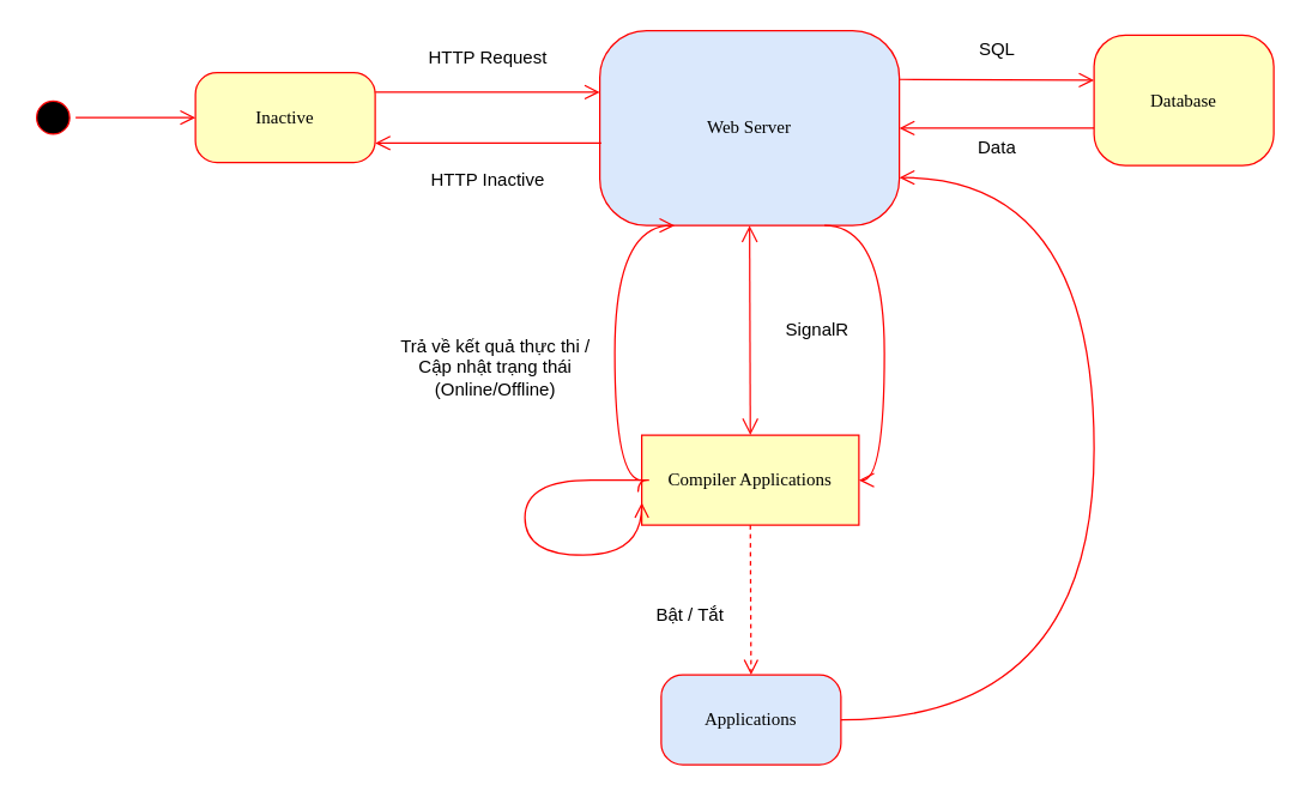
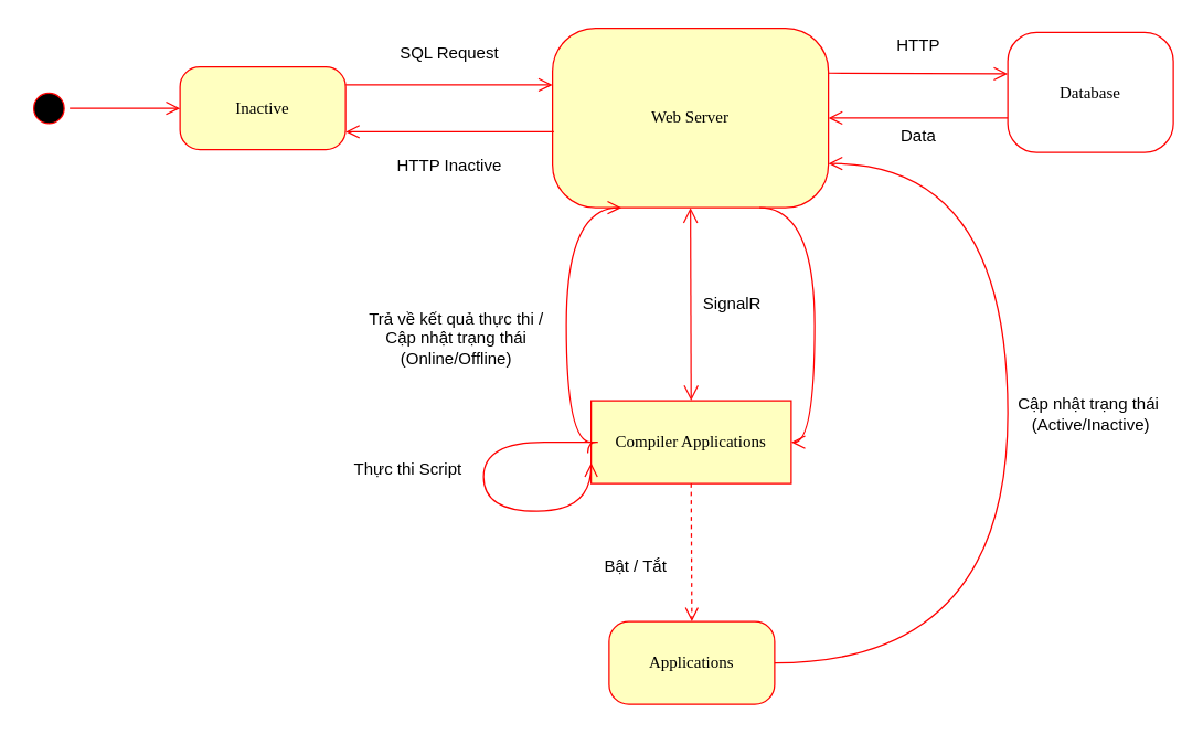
  <mxCell id="0" />
  <mxCell id="1" parent="0" />
  <mxCell id="2" value="" style="ellipse;html=1;shape=startState;fillColor=#000000;strokeColor=#ff0000;rounded=1;shadow=0;comic=0;labelBackgroundColor=none;fontFamily=Verdana;fontSize=12;fontColor=#000000;align=center;direction=south;" parent="1" vertex="1"><mxGeometry x="20" y="63" width="30" height="30" as="geometry" /></mxCell>
  <mxCell id="3" value="Compiler Applications" style="whiteSpace=wrap;html=1;arcSize=24;fillColor=#ffffc0;strokeColor=#ff0000;shadow=0;comic=0;labelBackgroundColor=none;fontFamily=Verdana;fontSize=12;fontColor=#000000;align=center;rounded=0;" parent="1" vertex="1"><mxGeometry x="428" y="290" width="145" height="60" as="geometry" /></mxCell>
  <mxCell id="4" value="Inactive" style="rounded=1;whiteSpace=wrap;html=1;arcSize=24;fillColor=#ffffc0;strokeColor=#ff0000;shadow=0;comic=0;labelBackgroundColor=none;fontFamily=Verdana;fontSize=12;fontColor=#000000;align=center;" parent="1" vertex="1"><mxGeometry x="130" y="48" width="120" height="60" as="geometry" /></mxCell>
- <mxCell id="5" value="Web Server&lt;br&gt;" style="rounded=1;whiteSpace=wrap;html=1;arcSize=24;fillColor=#dae8fc;strokeColor=#ff0000;shadow=0;comic=0;labelBackgroundColor=none;fontFamily=Verdana;fontSize=12;fontColor=#000000;align=center;" parent="1" vertex="1"><mxGeometry x="400" y="20" width="200" height="130" as="geometry" /></mxCell>
- <mxCell id="6" value="Database" style="rounded=1;whiteSpace=wrap;html=1;arcSize=24;fillColor=#ffffc0;strokeColor=#ff0000;shadow=0;comic=0;labelBackgroundColor=none;fontFamily=Verdana;fontSize=12;fontColor=#000000;align=center;" parent="1" vertex="1"><mxGeometry x="730" y="23" width="120" height="87" as="geometry" /></mxCell>
+ <mxCell id="5" value="Web Server&lt;br&gt;" style="rounded=1;whiteSpace=wrap;html=1;arcSize=24;fillColor=#ffffc0;strokeColor=#ff0000;shadow=0;comic=0;labelBackgroundColor=none;fontFamily=Verdana;fontSize=12;fontColor=#000000;align=center;" parent="1" vertex="1"><mxGeometry x="400" y="20" width="200" height="130" as="geometry" /></mxCell>
+ <mxCell id="6" value="Database" style="rounded=1;whiteSpace=wrap;html=1;arcSize=24;fillColor=#ffffff;strokeColor=#ff0000;shadow=0;comic=0;labelBackgroundColor=none;fontFamily=Verdana;fontSize=12;fontColor=#000000;align=center;" parent="1" vertex="1"><mxGeometry x="730" y="23" width="120" height="87" as="geometry" /></mxCell>
  <mxCell id="7" style="edgeStyle=orthogonalEdgeStyle;html=1;labelBackgroundColor=none;endArrow=open;endSize=8;strokeColor=#ff0000;fontFamily=Verdana;fontSize=12;align=left;" parent="1" source="2" target="4" edge="1"><mxGeometry relative="1" as="geometry" /></mxCell>
- <mxCell id="8" value="Applications" style="rounded=1;whiteSpace=wrap;html=1;arcSize=24;fillColor=#dae8fc;strokeColor=#ff0000;shadow=0;comic=0;labelBackgroundColor=none;fontFamily=Verdana;fontSize=12;fontColor=#000000;align=center;" parent="1" vertex="1"><mxGeometry x="441" y="450" width="120" height="60" as="geometry" /></mxCell>
+ <mxCell id="8" value="Applications" style="rounded=1;whiteSpace=wrap;html=1;arcSize=24;fillColor=#ffffc0;strokeColor=#ff0000;shadow=0;comic=0;labelBackgroundColor=none;fontFamily=Verdana;fontSize=12;fontColor=#000000;align=center;" parent="1" vertex="1"><mxGeometry x="441" y="450" width="120" height="60" as="geometry" /></mxCell>
  <mxCell id="9" style="html=1;labelBackgroundColor=none;endArrow=open;endSize=8;strokeColor=#ff0000;fontFamily=Verdana;fontSize=12;align=left;" parent="1" edge="1"><mxGeometry relative="1" as="geometry"><mxPoint x="401" y="95" as="sourcePoint" /><mxPoint x="250" y="95" as="targetPoint" /></mxGeometry></mxCell>
- <mxCell id="10" value="HTTP Request" style="text;html=1;align=center;verticalAlign=middle;resizable=0;points=[];autosize=1;strokeColor=none;" parent="1" vertex="1"><mxGeometry x="280" y="28" width="90" height="20" as="geometry" /></mxCell>
+ <mxCell id="10" value="SQL Request" style="text;html=1;align=center;verticalAlign=middle;resizable=0;points=[];autosize=1;strokeColor=none;" parent="1" vertex="1"><mxGeometry x="280" y="28" width="90" height="20" as="geometry" /></mxCell>
  <mxCell id="11" style="html=1;labelBackgroundColor=none;endArrow=open;endSize=8;strokeColor=#ff0000;fontFamily=Verdana;fontSize=12;align=left;exitX=1;exitY=0.75;exitDx=0;exitDy=0;" parent="1" edge="1"><mxGeometry relative="1" as="geometry"><mxPoint x="250" y="61" as="sourcePoint" /><mxPoint x="400" y="61" as="targetPoint" /></mxGeometry></mxCell>
  <mxCell id="12" value="HTTP Inactive" style="text;html=1;align=center;verticalAlign=middle;resizable=0;points=[];autosize=1;strokeColor=none;" parent="1" vertex="1"><mxGeometry x="275" y="110" width="100" height="20" as="geometry" /></mxCell>
  <mxCell id="13" style="html=1;labelBackgroundColor=none;endArrow=open;endSize=8;strokeColor=#ff0000;fontFamily=Verdana;fontSize=12;align=left;exitX=1;exitY=0.25;exitDx=0;exitDy=0;" parent="1" source="5" edge="1"><mxGeometry relative="1" as="geometry"><mxPoint x="710" y="190" as="sourcePoint" /><mxPoint x="730" y="53" as="targetPoint" /></mxGeometry></mxCell>
- <mxCell id="14" value="SQL" style="text;html=1;align=center;verticalAlign=middle;resizable=0;points=[];autosize=1;strokeColor=none;" parent="1" vertex="1"><mxGeometry x="645" y="23" width="40" height="20" as="geometry" /></mxCell>
+ <mxCell id="14" value="HTTP" style="text;html=1;align=center;verticalAlign=middle;resizable=0;points=[];autosize=1;strokeColor=none;" parent="1" vertex="1"><mxGeometry x="645" y="23" width="40" height="20" as="geometry" /></mxCell>
  <mxCell id="15" style="html=1;labelBackgroundColor=none;endArrow=open;endSize=8;strokeColor=#ff0000;fontFamily=Verdana;fontSize=12;align=left;entryX=1;entryY=0.5;entryDx=0;entryDy=0;" parent="1" target="5" edge="1"><mxGeometry relative="1" as="geometry"><mxPoint x="730" y="85" as="sourcePoint" /><mxPoint x="740" y="63" as="targetPoint" /></mxGeometry></mxCell>
  <mxCell id="16" value="Data" style="text;html=1;align=center;verticalAlign=middle;resizable=0;points=[];autosize=1;strokeColor=none;" parent="1" vertex="1"><mxGeometry x="645" y="88" width="40" height="20" as="geometry" /></mxCell>
  <mxCell id="17" value="" style="endArrow=open;startArrow=open;html=1;strokeColor=#FF0D0D;startFill=0;endFill=0;targetPerimeterSpacing=0;endSize=9;startSize=9;entryX=0.5;entryY=1;entryDx=0;entryDy=0;exitX=0.5;exitY=0;exitDx=0;exitDy=0;" parent="1" source="3" target="5" edge="1"><mxGeometry width="50" height="50" relative="1" as="geometry"><mxPoint x="810" y="270" as="sourcePoint" /><mxPoint x="860" y="220" as="targetPoint" /></mxGeometry></mxCell>
- <mxCell id="18" value="SignalR" style="text;html=1;align=center;verticalAlign=middle;resizable=0;points=[];autosize=1;strokeColor=none;" parent="1" vertex="1"><mxGeometry x="515" y="210" width="60" height="20" as="geometry" /></mxCell>
+ <mxCell id="18" value="SignalR" style="text;html=1;align=center;verticalAlign=middle;resizable=0;points=[];autosize=1;strokeColor=none;" parent="1" vertex="1"><mxGeometry x="500" y="210" width="60" height="20" as="geometry" /></mxCell>
  <mxCell id="19" style="html=1;labelBackgroundColor=none;endArrow=open;endSize=8;strokeColor=#ff0000;fontFamily=Verdana;fontSize=12;align=left;edgeStyle=orthogonalEdgeStyle;curved=1;entryX=1;entryY=0.5;entryDx=0;entryDy=0;exitX=0.75;exitY=1;exitDx=0;exitDy=0;" parent="1" source="5" target="3" edge="1"><mxGeometry relative="1" as="geometry"><mxPoint x="881" y="219.5" as="sourcePoint" /><mxPoint x="730" y="219.5" as="targetPoint" /><Array as="points"><mxPoint x="590" y="150" /><mxPoint x="590" y="320" /></Array></mxGeometry></mxCell>
  <mxCell id="20" style="html=1;labelBackgroundColor=none;endArrow=open;endSize=8;strokeColor=#ff0000;fontFamily=Verdana;fontSize=12;align=left;edgeStyle=orthogonalEdgeStyle;curved=1;entryX=0.25;entryY=1;entryDx=0;entryDy=0;exitX=0;exitY=0.5;exitDx=0;exitDy=0;" parent="1" source="3" target="5" edge="1"><mxGeometry relative="1" as="geometry"><mxPoint x="560" y="160" as="sourcePoint" /><mxPoint x="570" y="330" as="targetPoint" /><Array as="points"><mxPoint x="410" y="320" /><mxPoint x="410" y="150" /></Array></mxGeometry></mxCell>
  <mxCell id="21" value="Trả về kết quả thực thi / &lt;br&gt;Cập nhật trạng thái&lt;br&gt;(Online/Offline)" style="text;html=1;align=center;verticalAlign=middle;resizable=0;points=[];autosize=1;strokeColor=none;" parent="1" vertex="1"><mxGeometry x="260" y="220" width="140" height="50" as="geometry" /></mxCell>
  <mxCell id="22" style="html=1;labelBackgroundColor=none;endArrow=open;endSize=8;strokeColor=#ff0000;fontFamily=Verdana;fontSize=12;align=left;edgeStyle=orthogonalEdgeStyle;curved=1;entryX=0;entryY=0.75;entryDx=0;entryDy=0;exitX=-0.017;exitY=0.633;exitDx=0;exitDy=0;exitPerimeter=0;" parent="1" source="3" target="3" edge="1"><mxGeometry relative="1" as="geometry"><mxPoint x="20" y="460" as="sourcePoint" /><mxPoint x="30" y="290" as="targetPoint" /><Array as="points"><mxPoint x="438" y="320" /><mxPoint x="350" y="320" /><mxPoint x="350" y="370" /><mxPoint x="440" y="370" /></Array></mxGeometry></mxCell>
+ <mxCell id="23" value="Thực thi Script" style="text;html=1;align=center;verticalAlign=middle;resizable=0;points=[];autosize=1;strokeColor=none;" parent="1" vertex="1"><mxGeometry x="250" y="330" width="90" height="20" as="geometry" /></mxCell>
  <mxCell id="24" style="html=1;labelBackgroundColor=none;endArrow=open;endSize=8;strokeColor=#ff0000;fontFamily=Verdana;fontSize=12;align=left;entryX=0.5;entryY=0;entryDx=0;entryDy=0;exitX=0.5;exitY=1;exitDx=0;exitDy=0;dashed=1;" parent="1" source="3" target="8" edge="1"><mxGeometry relative="1" as="geometry"><mxPoint x="901" y="420" as="sourcePoint" /><mxPoint x="750" y="420" as="targetPoint" /></mxGeometry></mxCell>
  <mxCell id="25" value="Bật / Tắt" style="text;html=1;align=center;verticalAlign=middle;resizable=0;points=[];autosize=1;strokeColor=none;" parent="1" vertex="1"><mxGeometry x="430" y="400" width="60" height="20" as="geometry" /></mxCell>
  <mxCell id="26" style="html=1;labelBackgroundColor=none;endArrow=open;endSize=8;strokeColor=#ff0000;fontFamily=Verdana;fontSize=12;align=left;edgeStyle=orthogonalEdgeStyle;curved=1;exitX=1;exitY=0.5;exitDx=0;exitDy=0;" parent="1" source="8" edge="1"><mxGeometry relative="1" as="geometry"><mxPoint x="940" y="330" as="sourcePoint" /><mxPoint x="600" y="118" as="targetPoint" /><Array as="points"><mxPoint x="730" y="480" /><mxPoint x="730" y="118" /></Array></mxGeometry></mxCell>
+ <mxCell id="27" value="Cập nhật trạng thái&amp;nbsp;&lt;br&gt;(Active/Inactive)" style="text;html=1;align=center;verticalAlign=middle;resizable=0;points=[];autosize=1;strokeColor=none;" parent="1" vertex="1"><mxGeometry x="730" y="285" width="120" height="30" as="geometry" /></mxCell>
